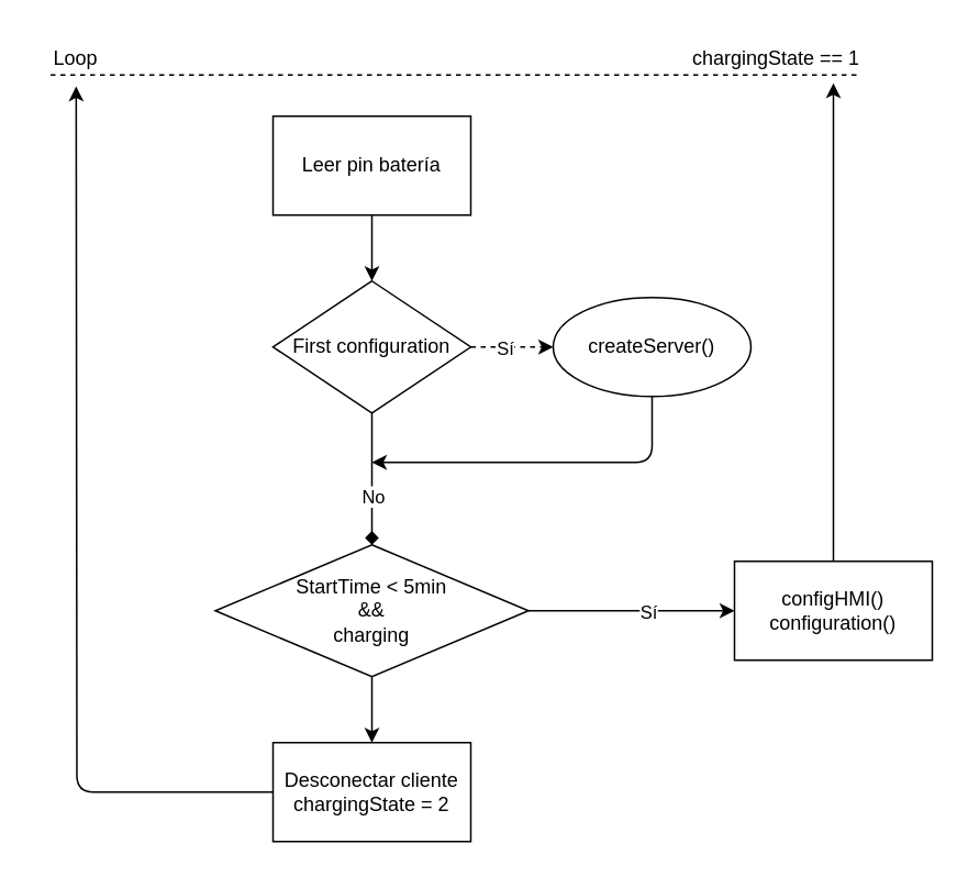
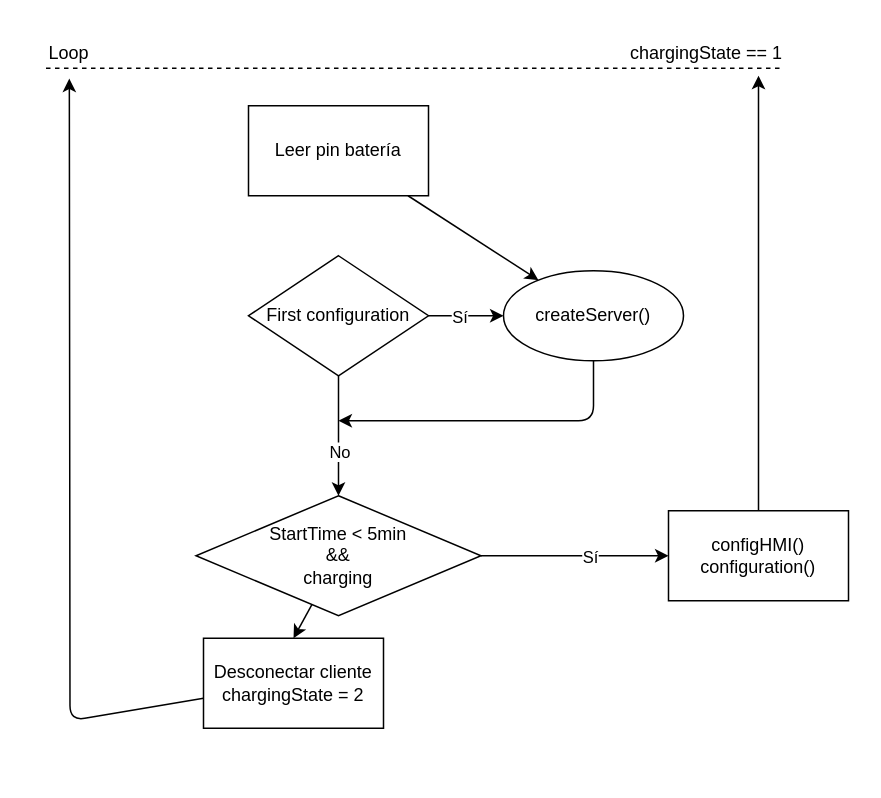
  <mxCell id="0" />
  <mxCell id="1" parent="0" />
  <mxCell id="2" value="" style="endArrow=none;dashed=1;html=1;" parent="1" edge="1"><mxGeometry width="50" height="50" relative="1" as="geometry"><mxPoint x="30" y="45" as="sourcePoint" /><mxPoint x="520" y="45" as="targetPoint" /><Array as="points"><mxPoint x="50" y="45" /></Array></mxGeometry></mxCell>
  <mxCell id="3" value="Loop" style="text;html=1;align=center;verticalAlign=middle;resizable=0;points=[];autosize=1;strokeColor=none;fillColor=none;" parent="1" vertex="1"><mxGeometry x="20" y="20" width="50" height="30" as="geometry" /></mxCell>
  <mxCell id="4" value="chargingState == 1" style="text;html=1;align=center;verticalAlign=middle;resizable=0;points=[];autosize=1;strokeColor=none;fillColor=none;" parent="1" vertex="1"><mxGeometry x="410" y="20" width="120" height="30" as="geometry" /></mxCell>
- <mxCell id="5" style="edgeStyle=none;html=1;entryX=0.5;entryY=0;entryDx=0;entryDy=0;" parent="1" source="6" target="11" edge="1"><mxGeometry relative="1" as="geometry" /></mxCell>
+ <mxCell id="5" style="edgeStyle=none;html=1;" parent="1" source="6" target="13" edge="1"><mxGeometry relative="1" as="geometry" /></mxCell>
  <mxCell id="6" value="Leer pin batería" style="rounded=0;whiteSpace=wrap;html=1;" parent="1" vertex="1"><mxGeometry x="165" y="70" width="120" height="60" as="geometry" /></mxCell>
- <mxCell id="7" style="edgeStyle=none;html=1;entryX=0;entryY=0.5;entryDx=0;entryDy=0;dashed=1;" parent="1" source="11" target="13" edge="1"><mxGeometry relative="1" as="geometry" /></mxCell>
+ <mxCell id="7" style="edgeStyle=none;html=1;entryX=0;entryY=0.5;entryDx=0;entryDy=0;" parent="1" source="11" target="13" edge="1"><mxGeometry relative="1" as="geometry" /></mxCell>
  <mxCell id="8" value="Sí" style="edgeLabel;html=1;align=center;verticalAlign=middle;resizable=0;points=[];" parent="7" vertex="1" connectable="0"><mxGeometry x="-0.417" y="2" relative="1" as="geometry"><mxPoint x="5" y="2" as="offset" /></mxGeometry></mxCell>
- <mxCell id="9" value="" style="edgeStyle=none;html=1;endArrow=diamond;" parent="1" source="11" target="17" edge="1"><mxGeometry relative="1" as="geometry" /></mxCell>
+ <mxCell id="9" value="" style="edgeStyle=none;html=1;" parent="1" source="11" target="17" edge="1"><mxGeometry relative="1" as="geometry" /></mxCell>
  <mxCell id="10" value="No" style="edgeLabel;html=1;align=center;verticalAlign=middle;resizable=0;points=[];" parent="9" vertex="1" connectable="0"><mxGeometry x="-0.507" y="1" relative="1" as="geometry"><mxPoint x="-1" y="30" as="offset" /></mxGeometry></mxCell>
  <mxCell id="11" value="First configuration" style="rhombus;whiteSpace=wrap;html=1;rounded=0;" parent="1" vertex="1"><mxGeometry x="165" y="170" width="120" height="80" as="geometry" /></mxCell>
  <mxCell id="12" style="edgeStyle=none;html=1;" parent="1" source="13" edge="1"><mxGeometry relative="1" as="geometry"><mxPoint x="225" y="280" as="targetPoint" /><Array as="points"><mxPoint x="395" y="280" /></Array></mxGeometry></mxCell>
  <mxCell id="13" value="createServer()" style="ellipse;whiteSpace=wrap;html=1;" parent="1" vertex="1"><mxGeometry x="335" y="180" width="120" height="60" as="geometry" /></mxCell>
  <mxCell id="14" style="edgeStyle=none;html=1;" parent="1" source="17" target="19" edge="1"><mxGeometry relative="1" as="geometry" /></mxCell>
  <mxCell id="15" value="Sí" style="edgeLabel;html=1;align=center;verticalAlign=middle;resizable=0;points=[];" parent="14" vertex="1" connectable="0"><mxGeometry x="-0.376" y="-2" relative="1" as="geometry"><mxPoint x="33" y="-2" as="offset" /></mxGeometry></mxCell>
  <mxCell id="16" style="edgeStyle=none;html=1;entryX=0.5;entryY=0;entryDx=0;entryDy=0;" parent="1" source="17" target="21" edge="1"><mxGeometry relative="1" as="geometry" /></mxCell>
  <mxCell id="17" value="StartTime &amp;lt; 5min&lt;br&gt;&amp;amp;&amp;amp;&lt;br&gt;charging" style="rhombus;whiteSpace=wrap;html=1;rounded=0;" parent="1" vertex="1"><mxGeometry x="130" y="330" width="190" height="80" as="geometry" /></mxCell>
  <mxCell id="18" style="edgeStyle=none;html=1;" parent="1" source="19" edge="1"><mxGeometry relative="1" as="geometry"><mxPoint x="505" y="50" as="targetPoint" /></mxGeometry></mxCell>
  <mxCell id="19" value="configHMI()&lt;br&gt;configuration()" style="whiteSpace=wrap;html=1;rounded=0;" parent="1" vertex="1"><mxGeometry x="445" y="340" width="120" height="60" as="geometry" /></mxCell>
  <mxCell id="20" style="edgeStyle=none;html=1;entryX=0.511;entryY=1.062;entryDx=0;entryDy=0;entryPerimeter=0;" parent="1" source="21" target="3" edge="1"><mxGeometry relative="1" as="geometry"><Array as="points"><mxPoint x="46" y="480" /></Array></mxGeometry></mxCell>
- <mxCell id="21" value="Desconectar cliente&lt;br&gt;chargingState = 2" style="whiteSpace=wrap;html=1;rounded=0;" parent="1" vertex="1"><mxGeometry x="165" y="450" width="120" height="60" as="geometry" /></mxCell>
+ <mxCell id="21" value="Desconectar cliente&lt;br&gt;chargingState = 2" style="whiteSpace=wrap;html=1;rounded=0;" parent="1" vertex="1"><mxGeometry x="135" y="425" width="120" height="60" as="geometry" /></mxCell>
